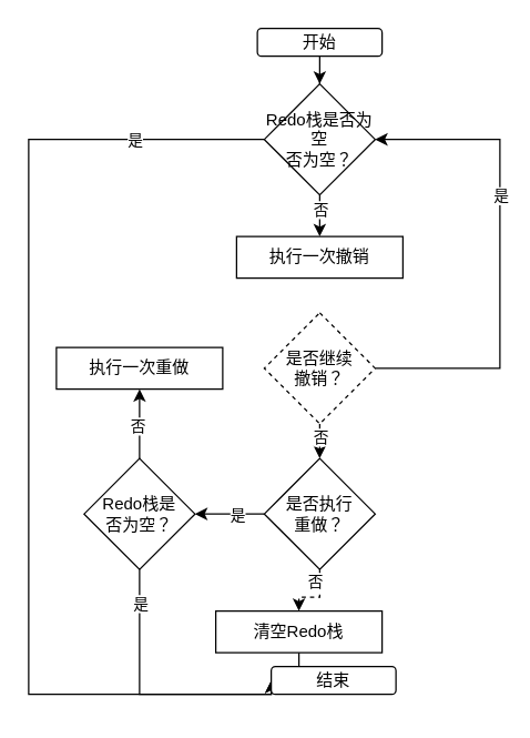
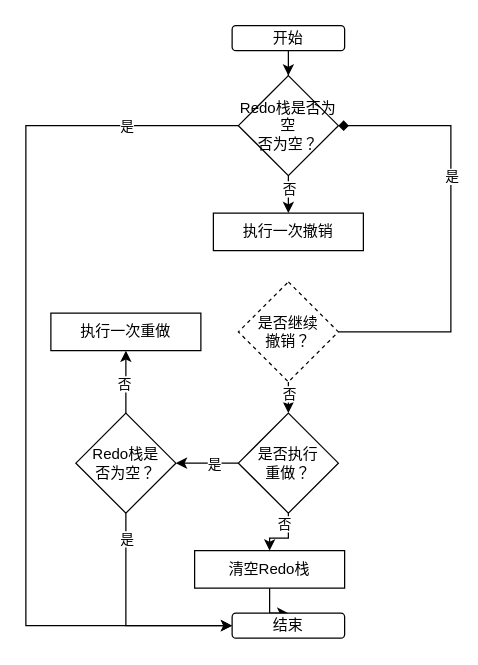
  <mxCell id="0" />
  <mxCell id="1" parent="0" />
  <mxCell id="2" style="edgeStyle=orthogonalEdgeStyle;rounded=0;orthogonalLoop=1;jettySize=auto;html=1;entryX=0.5;entryY=0;entryDx=0;entryDy=0;" edge="1" parent="1" source="3" target="8"><mxGeometry relative="1" as="geometry" /></mxCell>
  <mxCell id="3" value="开始" style="rounded=1;whiteSpace=wrap;html=1;" vertex="1" parent="1"><mxGeometry x="185" y="20" width="90" height="20" as="geometry" /></mxCell>
  <mxCell id="4" style="edgeStyle=orthogonalEdgeStyle;rounded=0;orthogonalLoop=1;jettySize=auto;html=1;entryX=0.5;entryY=0;entryDx=0;entryDy=0;" edge="1" parent="1" source="8" target="14"><mxGeometry relative="1" as="geometry" /></mxCell>
  <mxCell id="5" value="否" style="edgeLabel;html=1;align=center;verticalAlign=middle;resizable=0;points=[];" vertex="1" connectable="0" parent="4"><mxGeometry x="0.416" y="-1" relative="1" as="geometry"><mxPoint x="1" y="-5" as="offset" /></mxGeometry></mxCell>
  <mxCell id="6" style="edgeStyle=orthogonalEdgeStyle;rounded=0;orthogonalLoop=1;jettySize=auto;html=1;entryX=0;entryY=0.5;entryDx=0;entryDy=0;" edge="1" parent="1" source="8" target="28"><mxGeometry relative="1" as="geometry"><mxPoint x="0" y="520" as="targetPoint" /><Array as="points"><mxPoint x="20" y="100" /><mxPoint x="20" y="500" /></Array></mxGeometry></mxCell>
  <mxCell id="7" value="是" style="edgeLabel;html=1;align=center;verticalAlign=middle;resizable=0;points=[];" vertex="1" connectable="0" parent="6"><mxGeometry x="-0.662" y="-1" relative="1" as="geometry"><mxPoint x="34" y="1" as="offset" /></mxGeometry></mxCell>
  <mxCell id="8" value="Redo栈是否为空&lt;br&gt;否为空？" style="rhombus;whiteSpace=wrap;html=1;" vertex="1" parent="1"><mxGeometry x="190" y="60" width="80" height="80" as="geometry" /></mxCell>
  <mxCell id="9" style="edgeStyle=orthogonalEdgeStyle;rounded=0;orthogonalLoop=1;jettySize=auto;html=1;entryX=0.5;entryY=1;entryDx=0;entryDy=0;" edge="1" parent="1" source="13" target="25"><mxGeometry relative="1" as="geometry"><mxPoint x="-50" y="340" as="targetPoint" /></mxGeometry></mxCell>
  <mxCell id="10" value="否" style="edgeLabel;html=1;align=center;verticalAlign=middle;resizable=0;points=[];" vertex="1" connectable="0" parent="9"><mxGeometry x="-0.048" y="2" relative="1" as="geometry"><mxPoint as="offset" /></mxGeometry></mxCell>
  <mxCell id="11" style="edgeStyle=orthogonalEdgeStyle;rounded=0;orthogonalLoop=1;jettySize=auto;html=1;entryX=0;entryY=0.5;entryDx=0;entryDy=0;" edge="1" parent="1" source="13" target="28"><mxGeometry relative="1" as="geometry"><mxPoint x="170" y="500" as="targetPoint" /><Array as="points"><mxPoint x="100" y="500" /></Array></mxGeometry></mxCell>
  <mxCell id="12" value="是" style="edgeLabel;html=1;align=center;verticalAlign=middle;resizable=0;points=[];" vertex="1" connectable="0" parent="11"><mxGeometry x="-0.63" y="-2" relative="1" as="geometry"><mxPoint x="2" y="-12" as="offset" /></mxGeometry></mxCell>
  <mxCell id="13" value="Redo栈是&lt;br style=&quot;border-color: var(--border-color);&quot;&gt;否为空？" style="rhombus;whiteSpace=wrap;html=1;" vertex="1" parent="1"><mxGeometry x="60" y="330" width="80" height="80" as="geometry" /></mxCell>
  <mxCell id="14" value="执行一次撤销" style="rounded=0;whiteSpace=wrap;html=1;" vertex="1" parent="1"><mxGeometry x="170" y="170" width="120" height="30" as="geometry" /></mxCell>
- <mxCell id="15" style="edgeStyle=orthogonalEdgeStyle;rounded=0;orthogonalLoop=1;jettySize=auto;html=1;entryX=1;entryY=0.5;entryDx=0;entryDy=0;" edge="1" parent="1" source="19" target="8"><mxGeometry relative="1" as="geometry"><Array as="points"><mxPoint x="360" y="265" /><mxPoint x="360" y="100" /></Array></mxGeometry></mxCell>
+ <mxCell id="15" style="edgeStyle=orthogonalEdgeStyle;rounded=0;orthogonalLoop=1;jettySize=auto;html=1;entryX=1;entryY=0.5;entryDx=0;entryDy=0;endArrow=diamond;" edge="1" parent="1" source="19" target="8"><mxGeometry relative="1" as="geometry"><Array as="points"><mxPoint x="360" y="265" /><mxPoint x="360" y="100" /></Array></mxGeometry></mxCell>
  <mxCell id="16" value="是" style="edgeLabel;html=1;align=center;verticalAlign=middle;resizable=0;points=[];" vertex="1" connectable="0" parent="15"><mxGeometry x="-0.844" y="-2" relative="1" as="geometry"><mxPoint x="63" y="-127" as="offset" /></mxGeometry></mxCell>
  <mxCell id="17" style="edgeStyle=orthogonalEdgeStyle;rounded=0;orthogonalLoop=1;jettySize=auto;html=1;entryX=0.5;entryY=0;entryDx=0;entryDy=0;" edge="1" parent="1" source="19" target="24"><mxGeometry relative="1" as="geometry" /></mxCell>
  <mxCell id="18" value="否" style="edgeLabel;html=1;align=center;verticalAlign=middle;resizable=0;points=[];" vertex="1" connectable="0" parent="17"><mxGeometry x="-0.22" y="2" relative="1" as="geometry"><mxPoint x="2" y="-10" as="offset" /></mxGeometry></mxCell>
  <mxCell id="19" value="是否继续&lt;br&gt;撤销？" style="rhombus;whiteSpace=wrap;html=1;dashed=1;" vertex="1" parent="1"><mxGeometry x="190" y="225" width="80" height="80" as="geometry" /></mxCell>
  <mxCell id="20" style="edgeStyle=orthogonalEdgeStyle;rounded=0;orthogonalLoop=1;jettySize=auto;html=1;entryX=1;entryY=0.5;entryDx=0;entryDy=0;" edge="1" parent="1" source="24" target="13"><mxGeometry relative="1" as="geometry"><mxPoint x="140" y="410" as="targetPoint" /></mxGeometry></mxCell>
  <mxCell id="21" value="是" style="edgeLabel;html=1;align=center;verticalAlign=middle;resizable=0;points=[];" vertex="1" connectable="0" parent="20"><mxGeometry x="-0.208" y="1" relative="1" as="geometry"><mxPoint y="-1" as="offset" /></mxGeometry></mxCell>
- <mxCell id="22" style="edgeStyle=orthogonalEdgeStyle;rounded=0;orthogonalLoop=1;jettySize=auto;html=1;entryX=0.5;entryY=0;entryDx=0;entryDy=0;dashed=1;" edge="1" parent="1" source="24" target="27"><mxGeometry relative="1" as="geometry"><mxPoint x="230" y="480" as="targetPoint" /></mxGeometry></mxCell>
+ <mxCell id="22" style="edgeStyle=orthogonalEdgeStyle;rounded=0;orthogonalLoop=1;jettySize=auto;html=1;entryX=0.5;entryY=0;entryDx=0;entryDy=0;" edge="1" parent="1" source="24" target="27"><mxGeometry relative="1" as="geometry"><mxPoint x="230" y="480" as="targetPoint" /></mxGeometry></mxCell>
  <mxCell id="23" value="否" style="edgeLabel;html=1;align=center;verticalAlign=middle;resizable=0;points=[];" vertex="1" connectable="0" parent="22"><mxGeometry x="-0.28" y="-2" relative="1" as="geometry"><mxPoint x="-2" y="-8" as="offset" /></mxGeometry></mxCell>
  <mxCell id="24" value="是否执行&lt;br style=&quot;border-color: var(--border-color);&quot;&gt;重做？" style="rhombus;whiteSpace=wrap;html=1;" vertex="1" parent="1"><mxGeometry x="190" y="330" width="80" height="80" as="geometry" /></mxCell>
  <mxCell id="25" value="执行一次重做" style="rounded=0;whiteSpace=wrap;html=1;" vertex="1" parent="1"><mxGeometry x="40" y="250" width="120" height="30" as="geometry" /></mxCell>
  <mxCell id="26" style="edgeStyle=orthogonalEdgeStyle;rounded=0;orthogonalLoop=1;jettySize=auto;html=1;entryX=0.5;entryY=0;entryDx=0;entryDy=0;" edge="1" parent="1" source="27" target="28"><mxGeometry relative="1" as="geometry" /></mxCell>
  <mxCell id="27" value="清空Redo栈" style="rounded=0;whiteSpace=wrap;html=1;" vertex="1" parent="1"><mxGeometry x="155" y="440" width="120" height="30" as="geometry" /></mxCell>
- <mxCell id="28" value="结束" style="rounded=1;whiteSpace=wrap;html=1;" vertex="1" parent="1"><mxGeometry x="195" y="480" width="90" height="20" as="geometry" /></mxCell>
+ <mxCell id="28" value="结束" style="rounded=1;whiteSpace=wrap;html=1;" vertex="1" parent="1"><mxGeometry x="185" y="490" width="90" height="20" as="geometry" /></mxCell>
